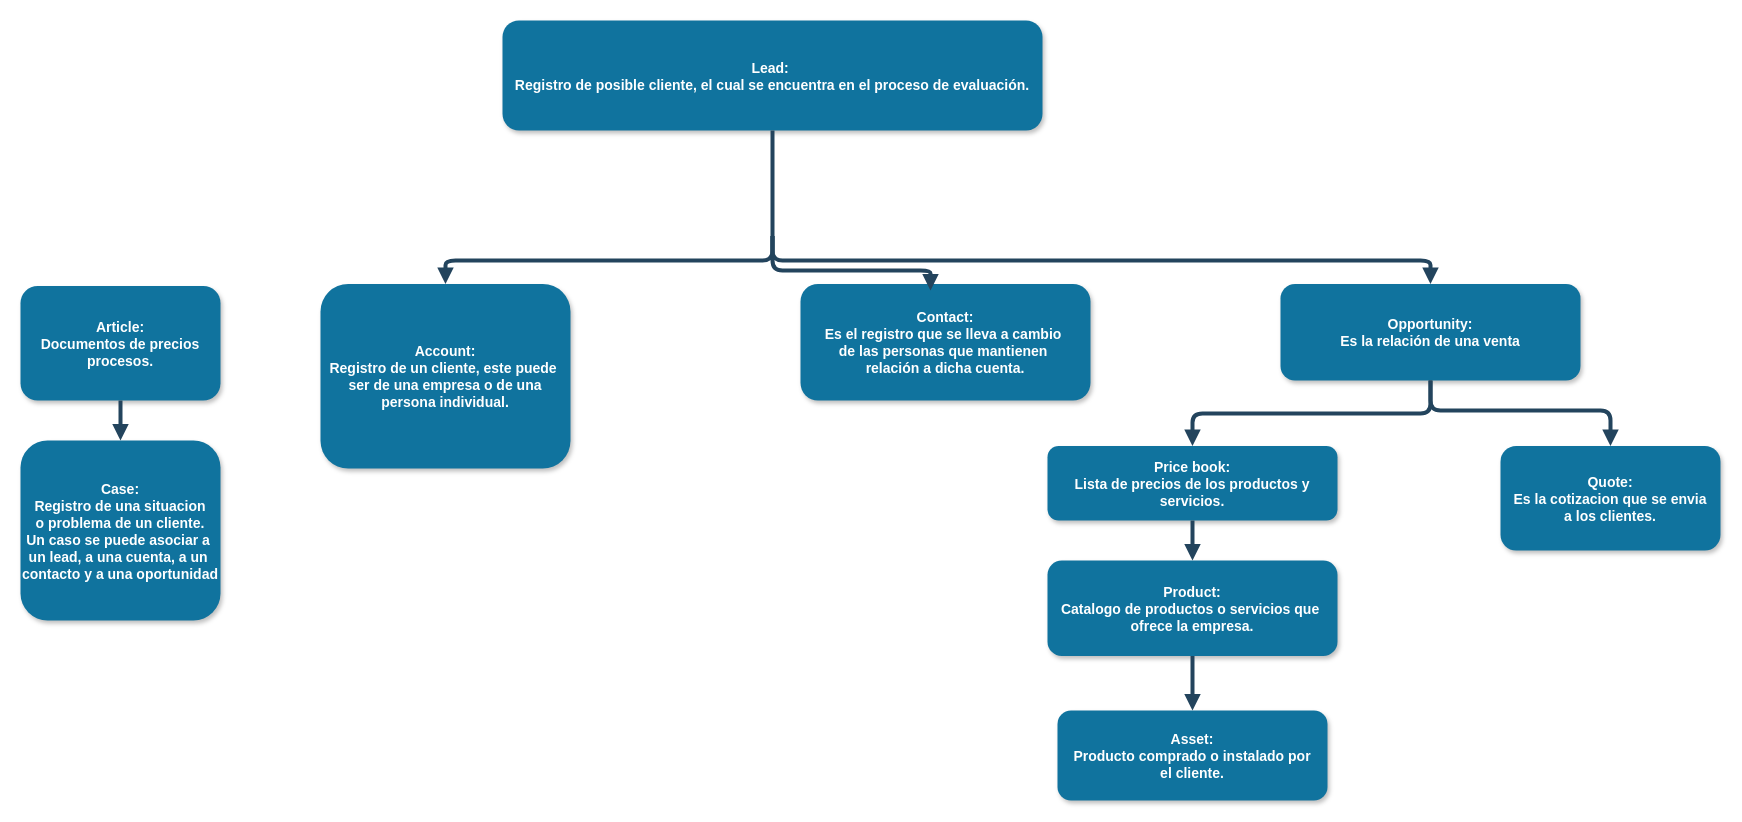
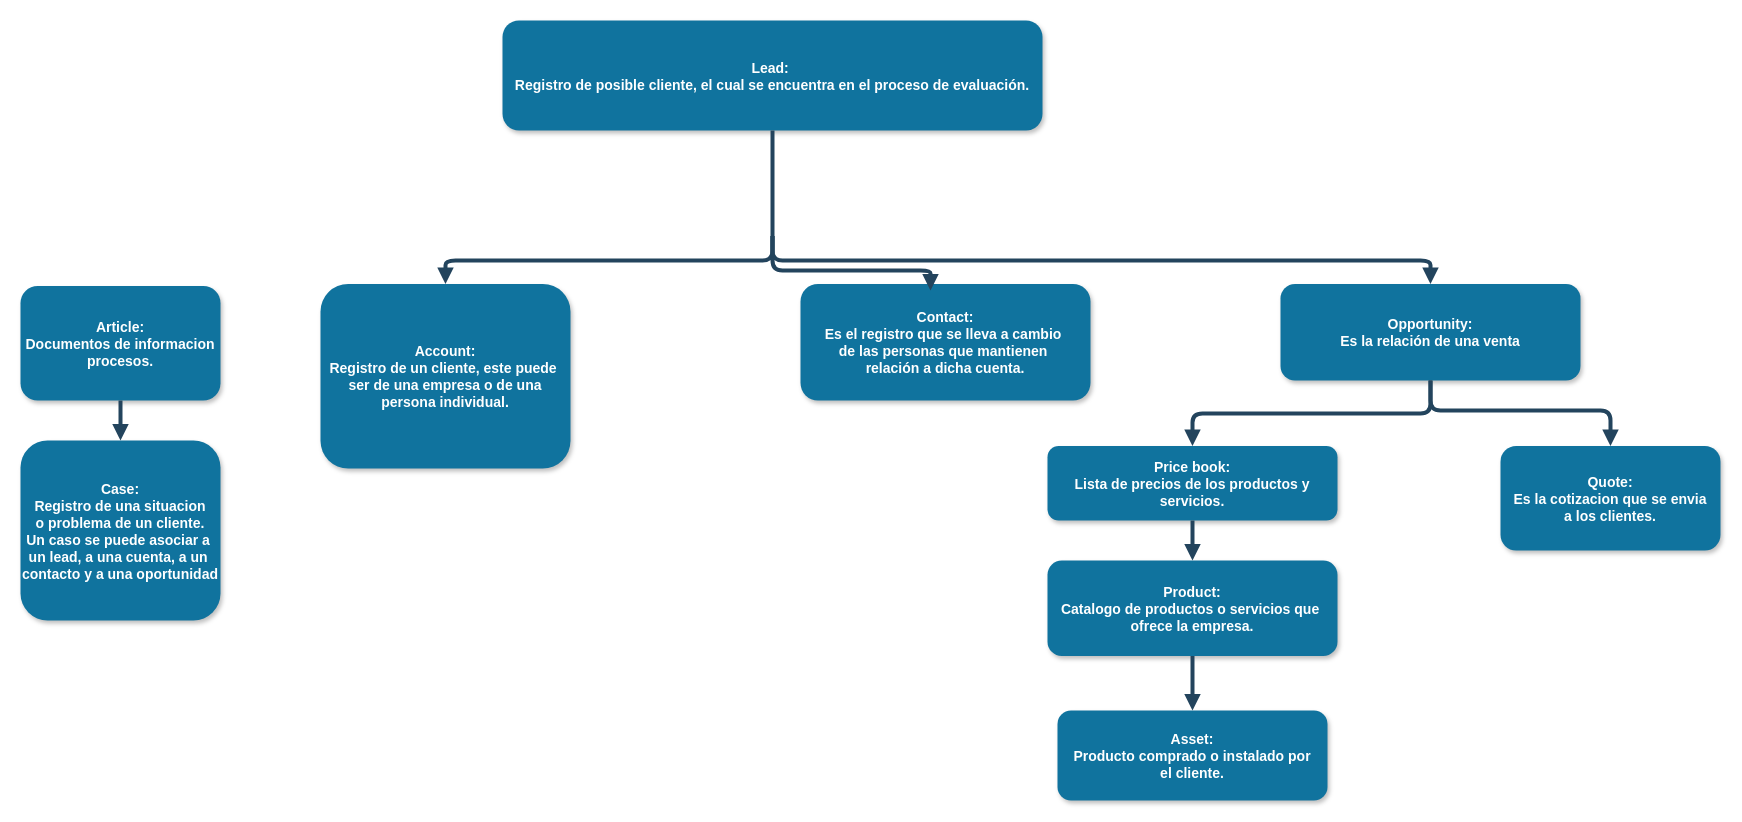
  <mxCell id="0" />
  <mxCell id="1" parent="0" />
  <mxCell id="2" value="Lead: &#10;Registro de posible cliente, el cual se encuentra en el proceso de evaluación." style="rounded=1;fillColor=#10739E;strokeColor=none;shadow=1;gradientColor=none;fontStyle=1;fontColor=#FFFFFF;fontSize=14;" vertex="1" parent="1"><mxGeometry x="502" y="20" width="540" height="110" as="geometry" /></mxCell>
  <mxCell id="3" value="Account:&#10;Registro de un cliente, este puede &#10;ser de una empresa o de una&#10;persona individual." style="rounded=1;fillColor=#10739E;strokeColor=none;shadow=1;gradientColor=none;fontStyle=1;fontColor=#FFFFFF;fontSize=14;" vertex="1" parent="1"><mxGeometry x="320" y="283.5" width="250" height="184.5" as="geometry" /></mxCell>
  <mxCell id="4" value="Contact:&#10;Es el registro que se lleva a cambio &#10;de las personas que mantienen &#10;relación a dicha cuenta." style="rounded=1;fillColor=#10739E;strokeColor=none;shadow=1;gradientColor=none;fontStyle=1;fontColor=#FFFFFF;fontSize=14;" vertex="1" parent="1"><mxGeometry x="800" y="283.5" width="290" height="116.5" as="geometry" /></mxCell>
  <mxCell id="5" value="Opportunity:&#10;Es la relación de una venta" style="rounded=1;fillColor=#10739E;strokeColor=none;shadow=1;gradientColor=none;fontStyle=1;fontColor=#FFFFFF;fontSize=14;" vertex="1" parent="1"><mxGeometry x="1280" y="283.5" width="300" height="96.5" as="geometry" /></mxCell>
- <mxCell id="6" value="Article:&#10;Documentos de precios&#10;procesos." style="rounded=1;fillColor=#10739E;strokeColor=none;shadow=1;gradientColor=none;fontStyle=1;fontColor=#FFFFFF;fontSize=14;" vertex="1" parent="1"><mxGeometry x="20" y="285.5" width="200" height="114.5" as="geometry" /></mxCell>
+ <mxCell id="6" value="Article:&#10;Documentos de informacion&#10;procesos." style="rounded=1;fillColor=#10739E;strokeColor=none;shadow=1;gradientColor=none;fontStyle=1;fontColor=#FFFFFF;fontSize=14;" vertex="1" parent="1"><mxGeometry x="20" y="285.5" width="200" height="114.5" as="geometry" /></mxCell>
  <mxCell id="7" value="Quote:&#10;Es la cotizacion que se envia&#10;a los clientes." style="rounded=1;fillColor=#10739E;strokeColor=none;shadow=1;gradientColor=none;fontStyle=1;fontColor=#FFFFFF;fontSize=14;" vertex="1" parent="1"><mxGeometry x="1500" y="445.5" width="220" height="104.5" as="geometry" /></mxCell>
  <mxCell id="8" value="Case:&#10;Registro de una situacion&#10;o problema de un cliente.&#10;Un caso se puede asociar a &#10;un lead, a una cuenta, a un &#10;contacto y a una oportunidad" style="rounded=1;fillColor=#10739E;strokeColor=none;shadow=1;gradientColor=none;fontStyle=1;fontColor=#FFFFFF;fontSize=14;" vertex="1" parent="1"><mxGeometry x="20" y="440" width="200" height="180" as="geometry" /></mxCell>
  <mxCell id="9" value="Price book:&#10;Lista de precios de los productos y&#10;servicios." style="rounded=1;fillColor=#10739E;strokeColor=none;shadow=1;gradientColor=none;fontStyle=1;fontColor=#FFFFFF;fontSize=14;" vertex="1" parent="1"><mxGeometry x="1047" y="445.5" width="290" height="74.5" as="geometry" /></mxCell>
  <mxCell id="10" value="Product:&#10;Catalogo de productos o servicios que &#10;ofrece la empresa." style="rounded=1;fillColor=#10739E;strokeColor=none;shadow=1;gradientColor=none;fontStyle=1;fontColor=#FFFFFF;fontSize=14;" vertex="1" parent="1"><mxGeometry x="1047" y="560" width="290" height="95.5" as="geometry" /></mxCell>
  <mxCell id="11" value="Asset:&#10;Producto comprado o instalado por&#10;el cliente." style="rounded=1;fillColor=#10739E;strokeColor=none;shadow=1;gradientColor=none;fontStyle=1;fontColor=#FFFFFF;fontSize=14;" vertex="1" parent="1"><mxGeometry x="1057" y="710" width="270" height="90" as="geometry" /></mxCell>
  <mxCell id="12" value="" style="edgeStyle=elbowEdgeStyle;elbow=vertical;strokeWidth=4;endArrow=block;endFill=1;fontStyle=1;strokeColor=#23445D;" edge="1" parent="1"><mxGeometry x="22" y="165.5" width="100" height="100" as="geometry"><mxPoint x="772" y="235.5" as="sourcePoint" /><mxPoint x="930" y="290" as="targetPoint" /><Array as="points"><mxPoint x="910" y="270" /><mxPoint x="900" y="270" /><mxPoint x="840" y="280" /><mxPoint x="760" y="270" /></Array></mxGeometry></mxCell>
  <mxCell id="13" value="" style="edgeStyle=elbowEdgeStyle;elbow=vertical;strokeWidth=4;endArrow=block;endFill=1;fontStyle=1;strokeColor=#23445D;" edge="1" parent="1" target="3"><mxGeometry x="22" y="165.5" width="100" height="100" as="geometry"><mxPoint x="772" y="235.5" as="sourcePoint" /><mxPoint x="122" y="-4.5" as="targetPoint" /></mxGeometry></mxCell>
  <mxCell id="14" value="" style="edgeStyle=elbowEdgeStyle;elbow=vertical;strokeWidth=4;endArrow=block;endFill=1;fontStyle=1;strokeColor=#23445D;exitX=0.5;exitY=1;exitDx=0;exitDy=0;" edge="1" parent="1" source="2" target="5"><mxGeometry x="22" y="165.5" width="100" height="100" as="geometry"><mxPoint x="772" y="236" as="sourcePoint" /><mxPoint x="122" y="-4.5" as="targetPoint" /><Array as="points"><mxPoint x="772" y="260" /></Array></mxGeometry></mxCell>
  <mxCell id="15" value="" style="edgeStyle=elbowEdgeStyle;elbow=vertical;strokeWidth=4;endArrow=block;endFill=1;fontStyle=1;strokeColor=#23445D;exitX=0.5;exitY=1;exitDx=0;exitDy=0;entryX=0.5;entryY=0;entryDx=0;entryDy=0;" edge="1" parent="1" source="5" target="7"><mxGeometry x="62" y="165.5" width="100" height="100" as="geometry"><mxPoint x="62" y="95.5" as="sourcePoint" /><mxPoint x="1640" y="410" as="targetPoint" /><Array as="points"><mxPoint x="1600" y="410" /><mxPoint x="1510" y="410" /><mxPoint x="1620" y="430" /></Array></mxGeometry></mxCell>
  <mxCell id="16" value="" style="edgeStyle=elbowEdgeStyle;elbow=vertical;strokeWidth=4;endArrow=block;endFill=1;fontStyle=1;strokeColor=#23445D;entryX=0.5;entryY=0;entryDx=0;entryDy=0;exitX=0.5;exitY=1;exitDx=0;exitDy=0;" edge="1" parent="1" source="5" target="9"><mxGeometry x="72" y="165.5" width="100" height="100" as="geometry"><mxPoint x="970" y="360" as="sourcePoint" /><mxPoint x="172" y="-4.5" as="targetPoint" /></mxGeometry></mxCell>
  <mxCell id="17" value="" style="edgeStyle=elbowEdgeStyle;elbow=vertical;strokeWidth=4;endArrow=block;endFill=1;fontStyle=1;strokeColor=#23445D;exitX=0.5;exitY=1;exitDx=0;exitDy=0;" edge="1" parent="1" source="6" target="8"><mxGeometry x="72" y="175.5" width="100" height="100" as="geometry"><mxPoint x="72" y="105.5" as="sourcePoint" /><mxPoint x="172" y="5.5" as="targetPoint" /></mxGeometry></mxCell>
  <mxCell id="18" value="" style="edgeStyle=elbowEdgeStyle;elbow=vertical;strokeWidth=4;endArrow=block;endFill=1;fontStyle=1;strokeColor=#23445D;" edge="1" parent="1" source="9" target="10"><mxGeometry x="72" y="165.5" width="100" height="100" as="geometry"><mxPoint x="72" y="95.5" as="sourcePoint" /><mxPoint x="172" y="-4.5" as="targetPoint" /></mxGeometry></mxCell>
  <mxCell id="19" value="" style="edgeStyle=elbowEdgeStyle;elbow=vertical;strokeWidth=4;endArrow=block;endFill=1;fontStyle=1;strokeColor=#23445D;" edge="1" parent="1" source="10" target="11"><mxGeometry x="72" y="175.5" width="100" height="100" as="geometry"><mxPoint x="72" y="105.5" as="sourcePoint" /><mxPoint x="172" y="5.5" as="targetPoint" /></mxGeometry></mxCell>
